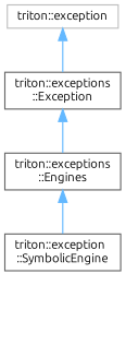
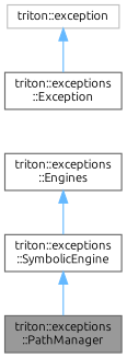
  digraph {
    fontname=Ubuntu
    node [color=gray40 fillcolor=white fontname=Ubuntu fontsize=10 shape=box style=filled]
    edge [color=steelblue1 dir=back fontname=Ubuntu fontsize=10 labelfontname=Helvetica labelfontsize=10 style=solid]
-   n2 [height=0.2 label="triton::exception\l::SymbolicEngine" width=0.4]
+   n1 [fillcolor=grey60 fontcolor=black height=0.2 label="triton::exceptions\l::PathManager" width=0.4]
+   n2 [height=0.2 label="triton::exceptions\l::SymbolicEngine" width=0.4]
    n3 [height=0.2 label="triton::exceptions\l::Engines" width=0.4]
    n4 [height=0.2 label="triton::exceptions\l::Exception" width=0.4]
    n5 [color=grey75 height=0.2 label="triton::exception" width=0.4]
+   n2 -> n1
    n3 -> n2
-   n4 -> n3
    n5 -> n4
  }
